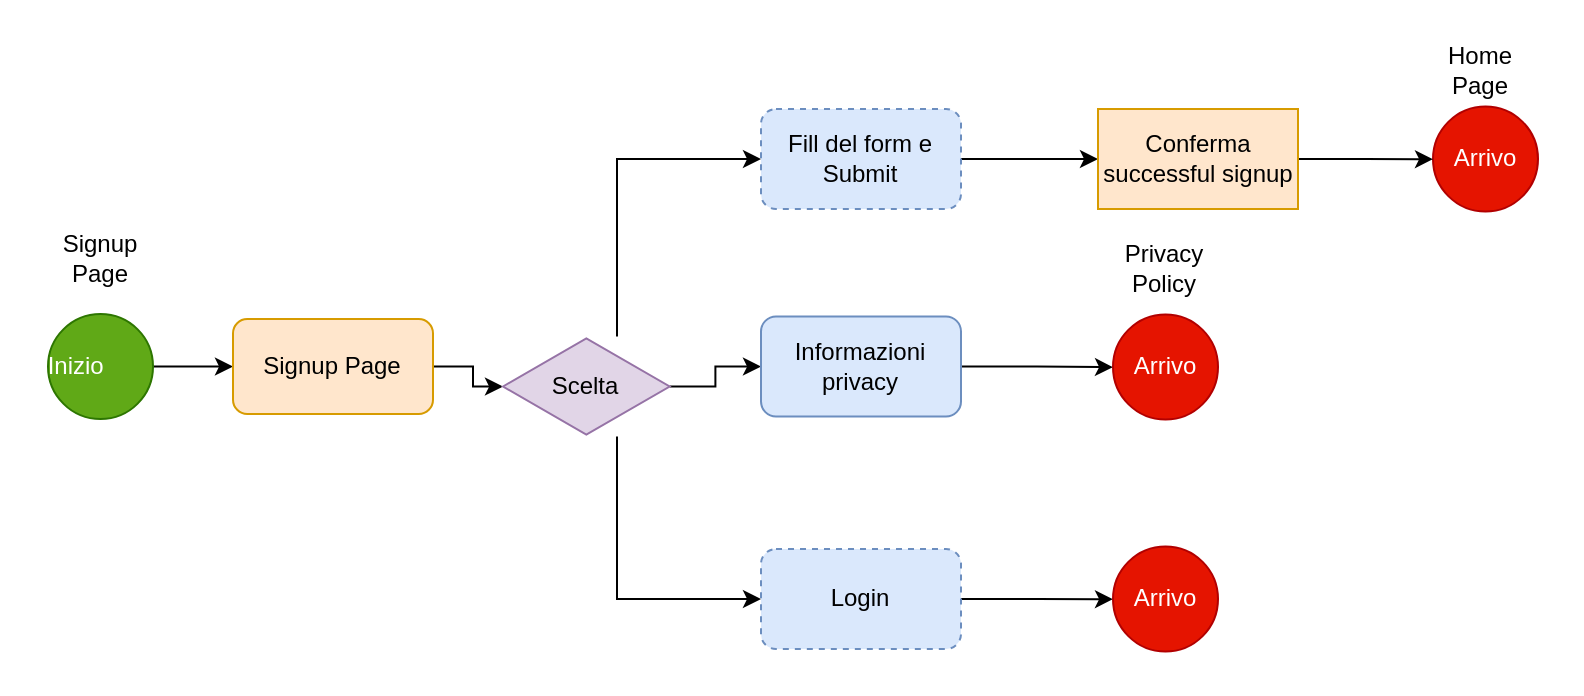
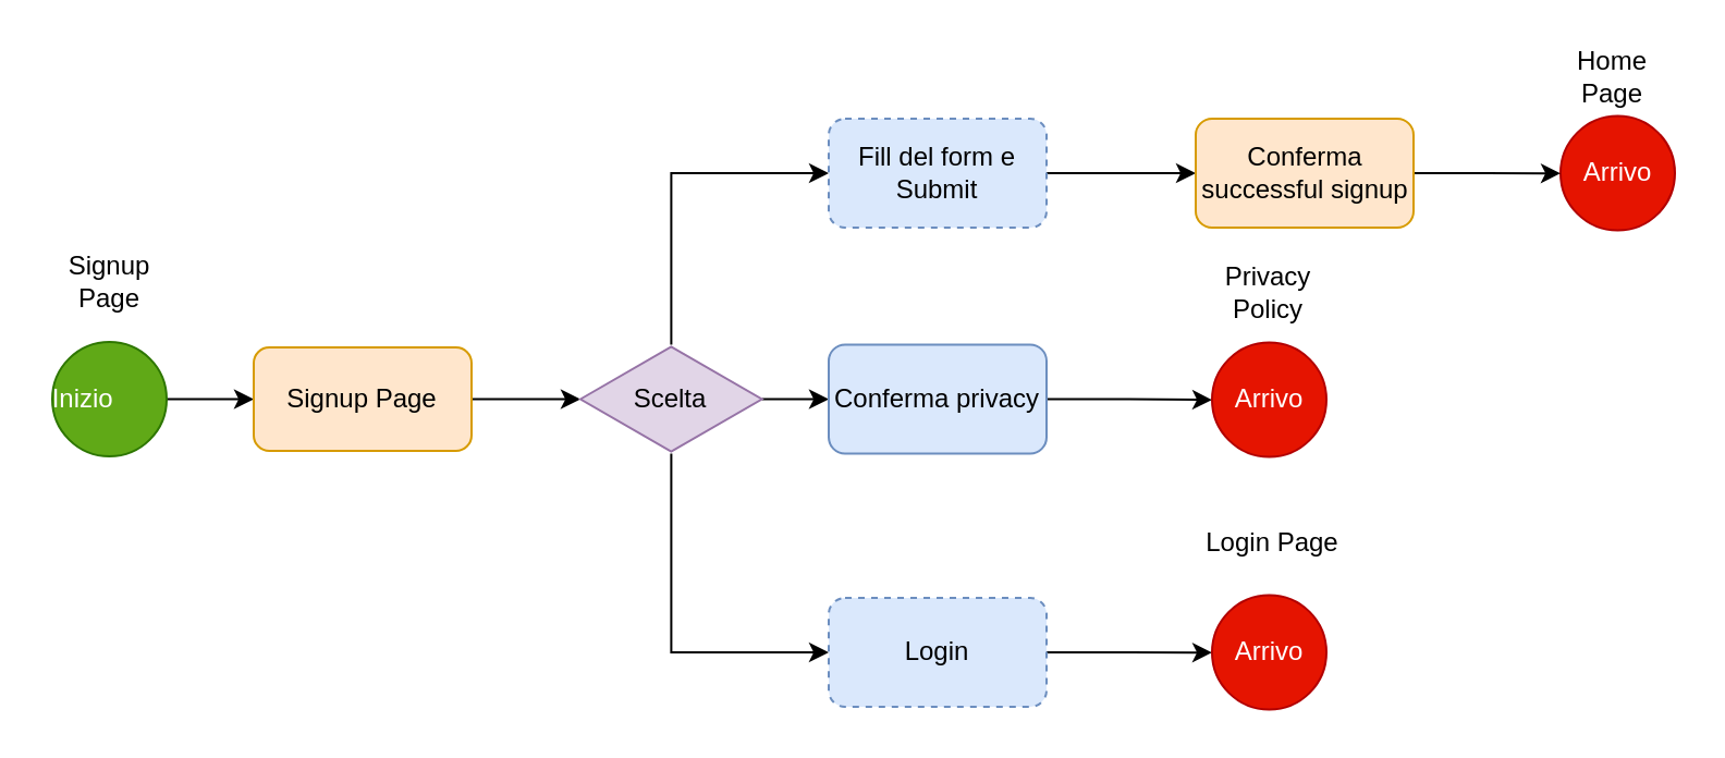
  <mxCell id="0" />
  <mxCell id="1" parent="0" />
  <mxCell id="2" value="" style="edgeStyle=orthogonalEdgeStyle;rounded=0;orthogonalLoop=1;jettySize=auto;html=1;" edge="1" parent="1" source="3" target="6"><mxGeometry relative="1" as="geometry" /></mxCell>
  <mxCell id="3" value="Inizio&lt;span style=&quot;white-space: pre;&quot;&gt;&#09;&lt;/span&gt;" style="ellipse;whiteSpace=wrap;html=1;aspect=fixed;fillColor=#60a917;strokeColor=#2D7600;fontColor=#ffffff;" vertex="1" parent="1"><mxGeometry x="23.5" y="156.5" width="52.5" height="52.5" as="geometry" /></mxCell>
  <mxCell id="4" value="Signup Page" style="text;html=1;strokeColor=none;fillColor=none;align=center;verticalAlign=middle;whiteSpace=wrap;rounded=0;" vertex="1" parent="1"><mxGeometry x="20" y="114" width="60" height="30" as="geometry" /></mxCell>
  <mxCell id="5" value="" style="edgeStyle=orthogonalEdgeStyle;rounded=0;orthogonalLoop=1;jettySize=auto;html=1;" edge="1" parent="1" source="6" target="10"><mxGeometry relative="1" as="geometry" /></mxCell>
  <mxCell id="6" value="Signup Page" style="rounded=1;whiteSpace=wrap;html=1;fillColor=#ffe6cc;strokeColor=#d79b00;" vertex="1" parent="1"><mxGeometry x="116" y="159" width="100" height="47.5" as="geometry" /></mxCell>
  <mxCell id="7" style="edgeStyle=orthogonalEdgeStyle;rounded=0;orthogonalLoop=1;jettySize=auto;html=1;entryX=0;entryY=0.5;entryDx=0;entryDy=0;" edge="1" parent="1" source="10" target="12"><mxGeometry relative="1" as="geometry"><Array as="points"><mxPoint x="308" y="79" /></Array></mxGeometry></mxCell>
  <mxCell id="8" style="edgeStyle=orthogonalEdgeStyle;rounded=0;orthogonalLoop=1;jettySize=auto;html=1;entryX=0;entryY=0.5;entryDx=0;entryDy=0;" edge="1" parent="1" source="10" target="14"><mxGeometry relative="1" as="geometry"><Array as="points"><mxPoint x="308" y="299" /></Array></mxGeometry></mxCell>
  <mxCell id="9" value="" style="edgeStyle=orthogonalEdgeStyle;rounded=0;orthogonalLoop=1;jettySize=auto;html=1;" edge="1" parent="1" source="10" target="16"><mxGeometry relative="1" as="geometry" /></mxCell>
- <mxCell id="10" value="Scelta" style="html=1;whiteSpace=wrap;aspect=fixed;shape=isoRectangle;fillColor=#e1d5e7;strokeColor=#9673a6;" vertex="1" parent="1"><mxGeometry x="251" y="167.75" width="83.33" height="50" as="geometry" /></mxCell>
+ <mxCell id="10" value="Scelta" style="html=1;whiteSpace=wrap;aspect=fixed;shape=isoRectangle;fillColor=#e1d5e7;strokeColor=#9673a6;" vertex="1" parent="1"><mxGeometry x="266" y="157.75" width="83.33" height="50" as="geometry" /></mxCell>
  <mxCell id="11" value="" style="edgeStyle=orthogonalEdgeStyle;rounded=0;orthogonalLoop=1;jettySize=auto;html=1;" edge="1" parent="1" source="12" target="21"><mxGeometry relative="1" as="geometry" /></mxCell>
  <mxCell id="12" value="Fill del form e Submit" style="rounded=1;whiteSpace=wrap;html=1;fillColor=#dae8fc;strokeColor=#6c8ebf;dashed=1;" vertex="1" parent="1"><mxGeometry x="380" y="54" width="100" height="50" as="geometry" /></mxCell>
  <mxCell id="13" value="" style="edgeStyle=orthogonalEdgeStyle;rounded=0;orthogonalLoop=1;jettySize=auto;html=1;" edge="1" parent="1" source="14" target="19"><mxGeometry relative="1" as="geometry" /></mxCell>
  <mxCell id="14" value="Login" style="rounded=1;whiteSpace=wrap;html=1;fillColor=#dae8fc;strokeColor=#6c8ebf;dashed=1;" vertex="1" parent="1"><mxGeometry x="380" y="274" width="100" height="50" as="geometry" /></mxCell>
  <mxCell id="15" value="" style="edgeStyle=orthogonalEdgeStyle;rounded=0;orthogonalLoop=1;jettySize=auto;html=1;" edge="1" parent="1" source="16" target="18"><mxGeometry relative="1" as="geometry" /></mxCell>
- <mxCell id="16" value="Informazioni privacy" style="rounded=1;whiteSpace=wrap;html=1;fillColor=#dae8fc;strokeColor=#6c8ebf;" vertex="1" parent="1"><mxGeometry x="380" y="157.75" width="100" height="50" as="geometry" /></mxCell>
+ <mxCell id="16" value="Conferma privacy" style="rounded=1;whiteSpace=wrap;html=1;fillColor=#dae8fc;strokeColor=#6c8ebf;" vertex="1" parent="1"><mxGeometry x="380" y="157.75" width="100" height="50" as="geometry" /></mxCell>
  <mxCell id="17" value="Arrivo" style="ellipse;whiteSpace=wrap;html=1;aspect=fixed;fillColor=#e51400;strokeColor=#B20000;fontColor=#ffffff;" vertex="1" parent="1"><mxGeometry x="716" y="52.75" width="52.5" height="52.5" as="geometry" /></mxCell>
  <mxCell id="18" value="Arrivo" style="ellipse;whiteSpace=wrap;html=1;aspect=fixed;fillColor=#e51400;strokeColor=#B20000;fontColor=#ffffff;" vertex="1" parent="1"><mxGeometry x="556" y="156.75" width="52.5" height="52.5" as="geometry" /></mxCell>
  <mxCell id="19" value="Arrivo" style="ellipse;whiteSpace=wrap;html=1;aspect=fixed;fillColor=#e51400;strokeColor=#B20000;fontColor=#ffffff;" vertex="1" parent="1"><mxGeometry x="556" y="272.75" width="52.5" height="52.5" as="geometry" /></mxCell>
  <mxCell id="20" value="" style="edgeStyle=orthogonalEdgeStyle;rounded=0;orthogonalLoop=1;jettySize=auto;html=1;" edge="1" parent="1" source="21" target="17"><mxGeometry relative="1" as="geometry" /></mxCell>
- <mxCell id="21" value="Conferma successful signup" style="whiteSpace=wrap;html=1;fillColor=#ffe6cc;strokeColor=#d79b00;rounded=0;" vertex="1" parent="1"><mxGeometry x="548.5" y="54" width="100" height="50" as="geometry" /></mxCell>
+ <mxCell id="21" value="Conferma successful signup" style="rounded=1;whiteSpace=wrap;html=1;fillColor=#ffe6cc;strokeColor=#d79b00;" vertex="1" parent="1"><mxGeometry x="548.5" y="54" width="100" height="50" as="geometry" /></mxCell>
  <mxCell id="22" value="Home Page" style="text;html=1;strokeColor=none;fillColor=none;align=center;verticalAlign=middle;whiteSpace=wrap;rounded=0;" vertex="1" parent="1"><mxGeometry x="710" y="20" width="60" height="30" as="geometry" /></mxCell>
  <mxCell id="23" value="Privacy Policy" style="text;html=1;strokeColor=none;fillColor=none;align=center;verticalAlign=middle;whiteSpace=wrap;rounded=0;" vertex="1" parent="1"><mxGeometry x="552.25" y="119" width="60" height="30" as="geometry" /></mxCell>
+ <mxCell id="24" value="Login Page" style="text;html=1;strokeColor=none;fillColor=none;align=center;verticalAlign=middle;whiteSpace=wrap;rounded=0;" vertex="1" parent="1"><mxGeometry x="552.25" y="234" width="63.75" height="30" as="geometry" /></mxCell>
